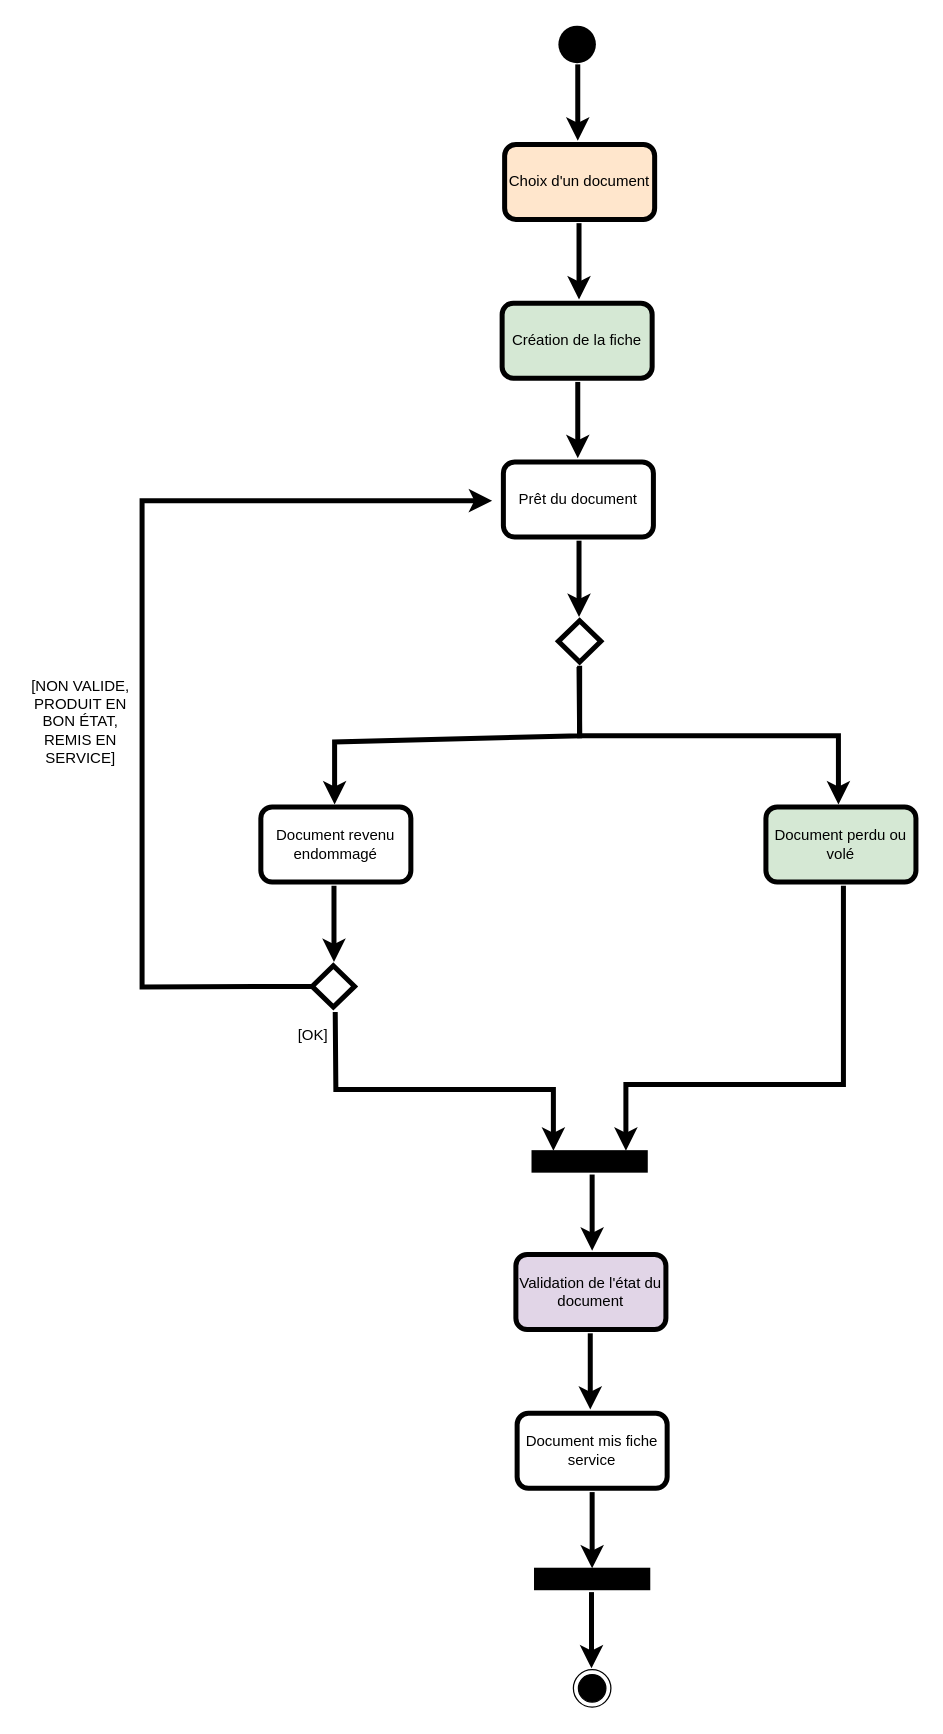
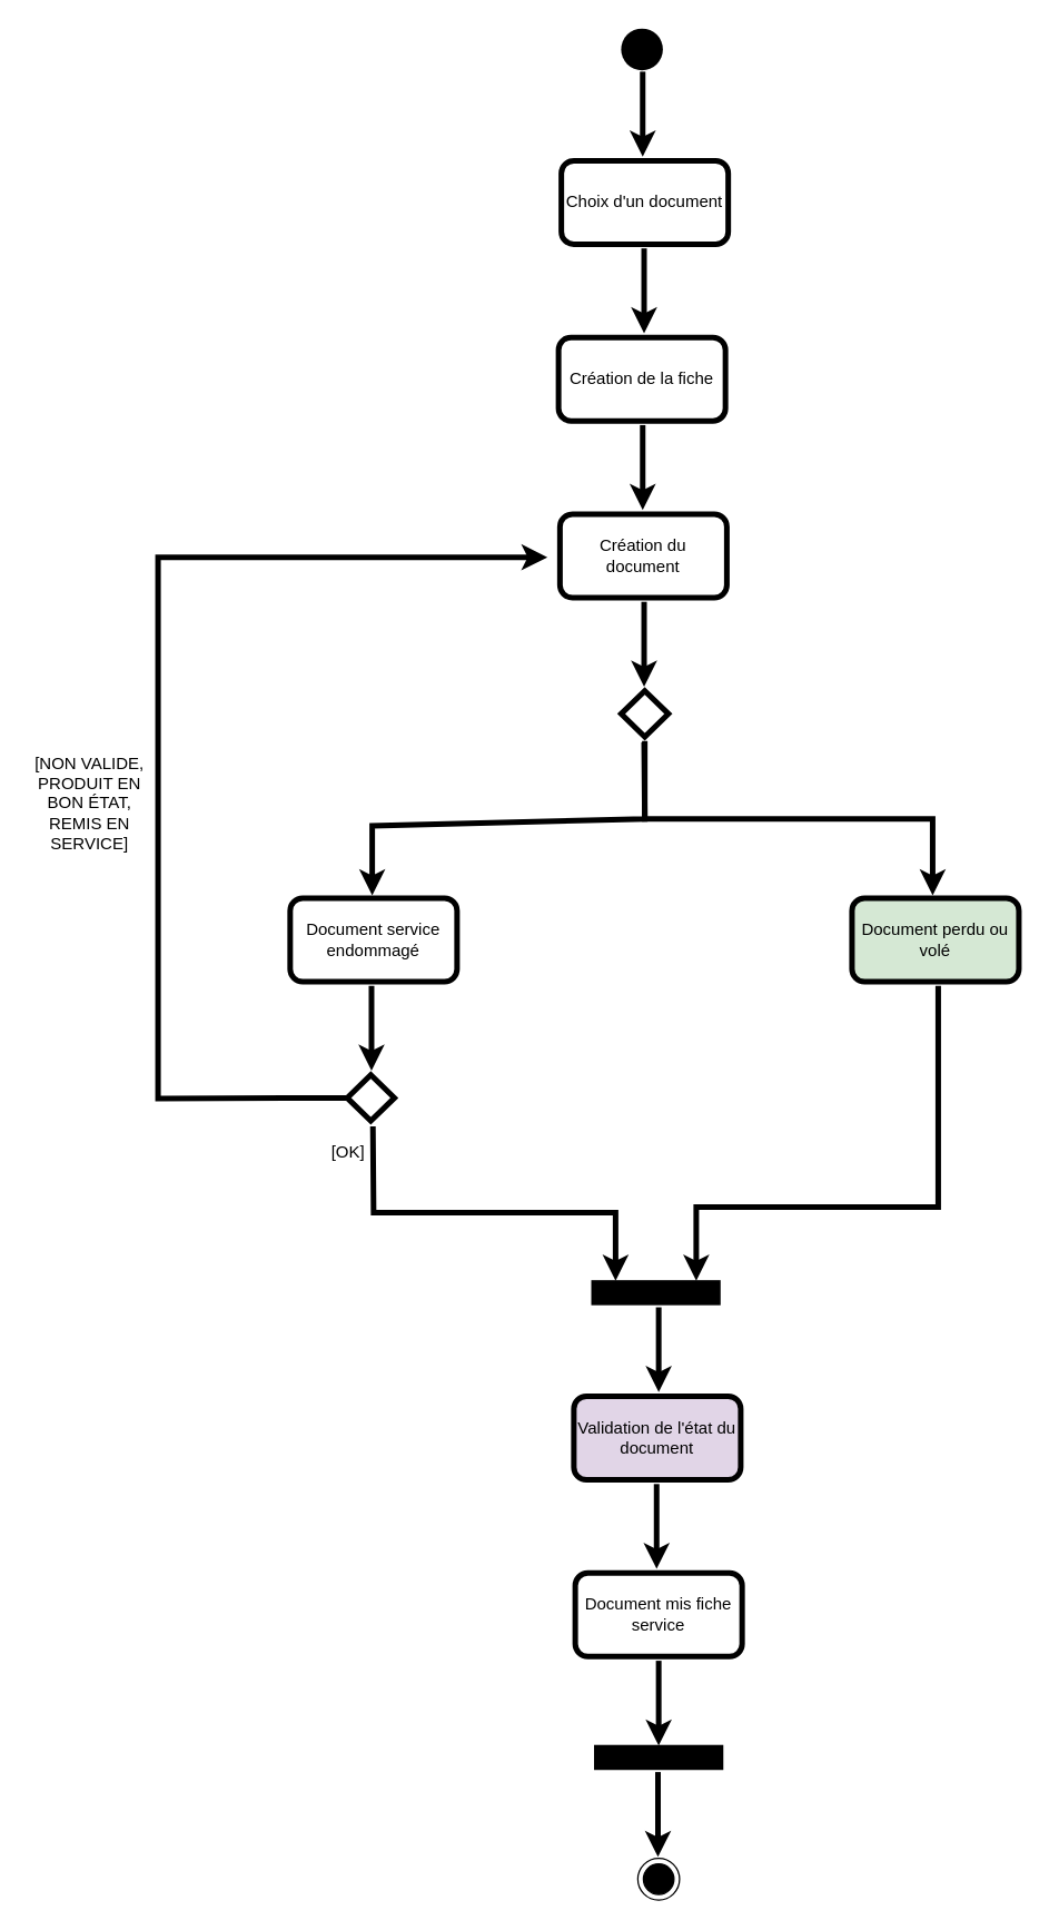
  <mxCell id="0" />
  <mxCell id="1" parent="0" />
  <mxCell id="2" value="" style="ellipse;fillColor=#000000;strokeColor=none;" vertex="1" parent="1"><mxGeometry x="446" y="20" width="30" height="30" as="geometry" /></mxCell>
  <mxCell id="3" value="" style="endArrow=classic;html=1;rounded=0;strokeWidth=4;" edge="1" parent="1"><mxGeometry width="50" height="50" relative="1" as="geometry"><mxPoint x="461.5" y="51" as="sourcePoint" /><mxPoint x="461.5" y="112" as="targetPoint" /></mxGeometry></mxCell>
  <mxCell id="4" value="" style="endArrow=classic;html=1;rounded=0;strokeWidth=4;" edge="1" parent="1"><mxGeometry width="50" height="50" relative="1" as="geometry"><mxPoint x="462.5" y="178" as="sourcePoint" /><mxPoint x="462.5" y="239" as="targetPoint" /></mxGeometry></mxCell>
  <mxCell id="5" value="" style="endArrow=classic;html=1;rounded=0;strokeWidth=4;" edge="1" parent="1"><mxGeometry width="50" height="50" relative="1" as="geometry"><mxPoint x="461.5" y="305" as="sourcePoint" /><mxPoint x="461.5" y="366" as="targetPoint" /></mxGeometry></mxCell>
  <mxCell id="6" value="" style="endArrow=classic;html=1;rounded=0;strokeWidth=4;" edge="1" parent="1"><mxGeometry width="50" height="50" relative="1" as="geometry"><mxPoint x="462.5" y="432" as="sourcePoint" /><mxPoint x="462.5" y="493" as="targetPoint" /></mxGeometry></mxCell>
  <mxCell id="7" value="" style="endArrow=classic;html=1;rounded=0;strokeWidth=4;" edge="1" parent="1"><mxGeometry width="50" height="50" relative="1" as="geometry"><mxPoint x="462.5" y="533" as="sourcePoint" /><mxPoint x="670" y="643" as="targetPoint" /><Array as="points"><mxPoint x="463" y="588" /><mxPoint x="670" y="588" /></Array></mxGeometry></mxCell>
  <mxCell id="8" value="" style="endArrow=classic;html=1;rounded=0;strokeWidth=4;" edge="1" parent="1"><mxGeometry width="50" height="50" relative="1" as="geometry"><mxPoint x="463" y="532" as="sourcePoint" /><mxPoint x="267" y="643" as="targetPoint" /><Array as="points"><mxPoint x="463" y="559" /><mxPoint x="463" y="588" /><mxPoint x="267" y="593" /></Array></mxGeometry></mxCell>
  <mxCell id="9" value="" style="endArrow=classic;html=1;rounded=0;strokeWidth=4;" edge="1" parent="1"><mxGeometry width="50" height="50" relative="1" as="geometry"><mxPoint x="267.5" y="809" as="sourcePoint" /><mxPoint x="442" y="920" as="targetPoint" /><Array as="points"><mxPoint x="268" y="871" /><mxPoint x="442" y="871" /></Array></mxGeometry></mxCell>
  <mxCell id="10" value="" style="endArrow=classic;html=1;rounded=0;strokeWidth=4;" edge="1" parent="1"><mxGeometry width="50" height="50" relative="1" as="geometry"><mxPoint x="674" y="708" as="sourcePoint" /><mxPoint x="500" y="920" as="targetPoint" /><Array as="points"><mxPoint x="674" y="867" /><mxPoint x="500" y="867" /></Array></mxGeometry></mxCell>
  <mxCell id="11" value="" style="endArrow=classic;html=1;rounded=0;strokeWidth=4;" edge="1" parent="1"><mxGeometry width="50" height="50" relative="1" as="geometry"><mxPoint x="473" y="1193" as="sourcePoint" /><mxPoint x="473" y="1254" as="targetPoint" /></mxGeometry></mxCell>
  <mxCell id="12" value="" style="endArrow=classic;html=1;rounded=0;strokeWidth=4;" edge="1" parent="1"><mxGeometry width="50" height="50" relative="1" as="geometry"><mxPoint x="472.5" y="1273" as="sourcePoint" /><mxPoint x="472.5" y="1334" as="targetPoint" /></mxGeometry></mxCell>
  <mxCell id="13" value="" style="endArrow=classic;html=1;rounded=0;strokeWidth=4;exitX=0;exitY=0.5;exitDx=0;exitDy=0;" edge="1" parent="1" source="22"><mxGeometry width="50" height="50" relative="1" as="geometry"><mxPoint x="243" y="791" as="sourcePoint" /><mxPoint x="393" y="400" as="targetPoint" /><Array as="points"><mxPoint x="113" y="789" /><mxPoint x="113" y="400" /></Array></mxGeometry></mxCell>
  <mxCell id="14" value="" style="endArrow=classic;html=1;rounded=0;strokeWidth=4;" edge="1" parent="1"><mxGeometry width="50" height="50" relative="1" as="geometry"><mxPoint x="266.5" y="708" as="sourcePoint" /><mxPoint x="266.5" y="769" as="targetPoint" /></mxGeometry></mxCell>
- <mxCell id="15" value="Choix d'un document" style="rounded=1;whiteSpace=wrap;html=1;strokeWidth=4;fillColor=#ffe6cc;" vertex="1" parent="1"><mxGeometry x="403" y="115" width="120" height="60" as="geometry" /></mxCell>
+ <mxCell id="15" value="Choix d'un document" style="rounded=1;whiteSpace=wrap;html=1;strokeWidth=4;" vertex="1" parent="1"><mxGeometry x="403" y="115" width="120" height="60" as="geometry" /></mxCell>
  <mxCell id="16" value="Document mis fiche service" style="rounded=1;whiteSpace=wrap;html=1;strokeWidth=4;" vertex="1" parent="1"><mxGeometry x="413" y="1130" width="120" height="60" as="geometry" /></mxCell>
- <mxCell id="17" value="Document revenu endommagé" style="rounded=1;whiteSpace=wrap;html=1;strokeWidth=4;" vertex="1" parent="1"><mxGeometry x="208" y="645" width="120" height="60" as="geometry" /></mxCell>
+ <mxCell id="17" value="Document service endommagé" style="rounded=1;whiteSpace=wrap;html=1;strokeWidth=4;" vertex="1" parent="1"><mxGeometry x="208" y="645" width="120" height="60" as="geometry" /></mxCell>
  <mxCell id="18" value="Document perdu ou volé" style="rounded=1;whiteSpace=wrap;html=1;strokeWidth=4;fillColor=#d5e8d4;" vertex="1" parent="1"><mxGeometry x="612" y="645" width="120" height="60" as="geometry" /></mxCell>
- <mxCell id="19" value="Prêt du document" style="rounded=1;whiteSpace=wrap;html=1;strokeWidth=4;" vertex="1" parent="1"><mxGeometry x="402" y="369" width="120" height="60" as="geometry" /></mxCell>
- <mxCell id="20" value="Création de la fiche" style="rounded=1;whiteSpace=wrap;html=1;strokeWidth=4;fillColor=#d5e8d4;" vertex="1" parent="1"><mxGeometry x="401" y="242" width="120" height="60" as="geometry" /></mxCell>
+ <mxCell id="19" value="Création du document" style="rounded=1;whiteSpace=wrap;html=1;strokeWidth=4;" vertex="1" parent="1"><mxGeometry x="402" y="369" width="120" height="60" as="geometry" /></mxCell>
+ <mxCell id="20" value="Création de la fiche" style="rounded=1;whiteSpace=wrap;html=1;strokeWidth=4;" vertex="1" parent="1"><mxGeometry x="401" y="242" width="120" height="60" as="geometry" /></mxCell>
  <mxCell id="21" value="" style="ellipse;html=1;shape=endState;fillColor=#000000;strokeColor=#000000;" vertex="1" parent="1"><mxGeometry x="458" y="1335" width="30" height="30" as="geometry" /></mxCell>
  <mxCell id="22" value="" style="rhombus;whiteSpace=wrap;html=1;strokeWidth=4;" vertex="1" parent="1"><mxGeometry x="249" y="772" width="34" height="33" as="geometry" /></mxCell>
  <mxCell id="23" value="" style="rhombus;whiteSpace=wrap;html=1;strokeWidth=4;" vertex="1" parent="1"><mxGeometry x="446" y="496" width="34" height="33" as="geometry" /></mxCell>
  <mxCell id="24" value="[OK]" style="text;html=1;strokeColor=none;fillColor=none;align=center;verticalAlign=middle;whiteSpace=wrap;rounded=0;" vertex="1" parent="1"><mxGeometry x="220" y="813" width="60" height="30" as="geometry" /></mxCell>
  <mxCell id="25" value="" style="html=1;points=[];perimeter=orthogonalPerimeter;fillColor=#000000;strokeColor=default;direction=south;strokeWidth=13;" vertex="1" parent="1"><mxGeometry x="433" y="1260" width="80" height="5" as="geometry" /></mxCell>
  <mxCell id="26" value="[NON VALIDE, PRODUIT EN BON ÉTAT, REMIS EN SERVICE]" style="text;html=1;strokeColor=none;fillColor=none;align=center;verticalAlign=middle;whiteSpace=wrap;rounded=0;" vertex="1" parent="1"><mxGeometry x="20" y="531" width="88" height="91" as="geometry" /></mxCell>
  <mxCell id="27" value="" style="html=1;points=[];perimeter=orthogonalPerimeter;fillColor=#000000;strokeColor=default;direction=south;strokeWidth=13;" vertex="1" parent="1"><mxGeometry x="431" y="926" width="80" height="5" as="geometry" /></mxCell>
  <mxCell id="28" value="" style="endArrow=classic;html=1;rounded=0;strokeWidth=4;" edge="1" parent="1"><mxGeometry width="50" height="50" relative="1" as="geometry"><mxPoint x="473" y="939" as="sourcePoint" /><mxPoint x="473" y="1000" as="targetPoint" /></mxGeometry></mxCell>
  <mxCell id="29" value="Validation de l'état du document" style="rounded=1;whiteSpace=wrap;html=1;strokeWidth=4;fillColor=#e1d5e7;" vertex="1" parent="1"><mxGeometry x="412" y="1003" width="120" height="60" as="geometry" /></mxCell>
  <mxCell id="30" value="" style="endArrow=classic;html=1;rounded=0;strokeWidth=4;" edge="1" parent="1"><mxGeometry width="50" height="50" relative="1" as="geometry"><mxPoint x="471.5" y="1066" as="sourcePoint" /><mxPoint x="471.5" y="1127" as="targetPoint" /></mxGeometry></mxCell>
